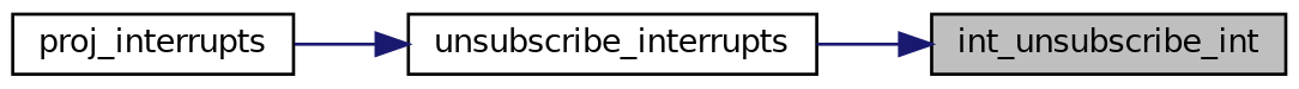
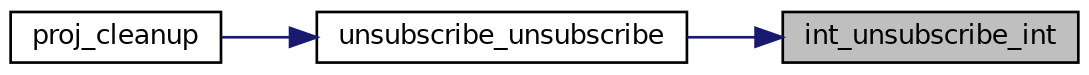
  digraph {
    rankdir=RL
    node [color=black fillcolor=white fontname=Helvetica fontsize=10 shape=record style=filled]
    edge [color=midnightblue dir=back fontname=Helvetica fontsize=10 labelfontname=Helvetica labelfontsize=10 style=solid]
    n1 [fillcolor=grey75 fontcolor=black height=0.2 label=int_unsubscribe_int width=0.4]
-   n2 [height=0.2 label=unsubscribe_interrupts width=0.4]
-   n3 [height=0.2 label=proj_interrupts width=0.4]
+   n2 [height=0.2 label=unsubscribe_unsubscribe width=0.4]
+   n3 [height=0.2 label=proj_cleanup width=0.4]
    n1 -> n2
    n2 -> n3
  }
